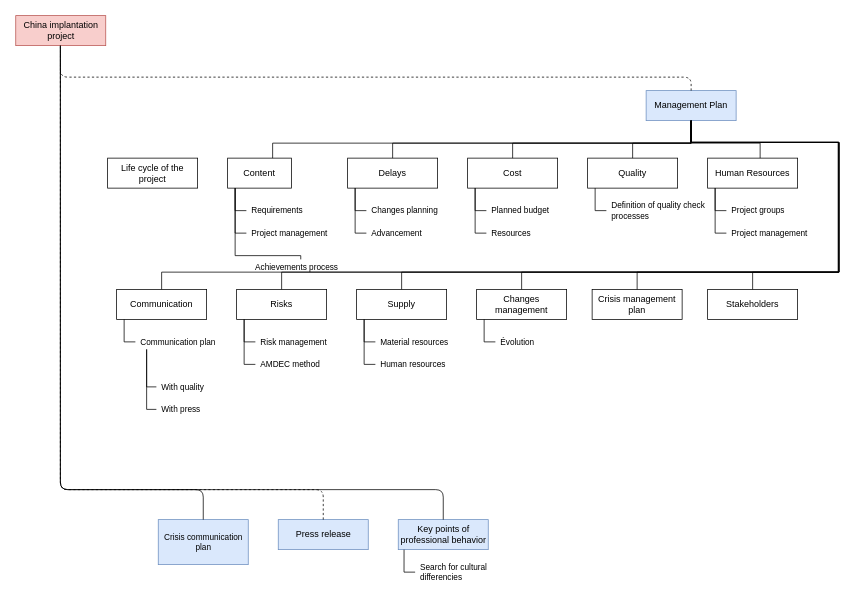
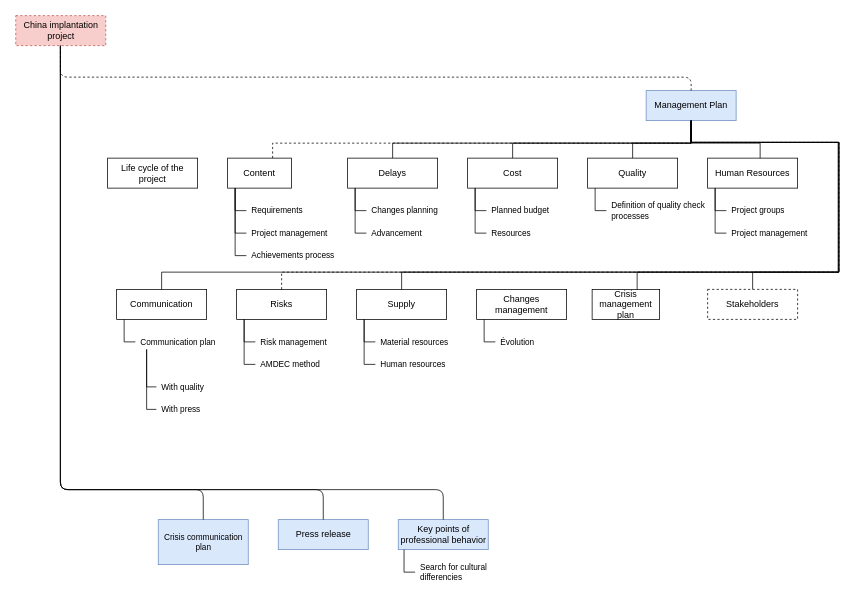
  <mxCell id="0" />
  <mxCell id="1" parent="0" />
  <mxCell id="2" value="&lt;div&gt;Management Plan&lt;/div&gt;" style="rounded=0;whiteSpace=wrap;html=1;fillColor=#dae8fc;strokeColor=#6c8ebf;" vertex="1" parent="1"><mxGeometry x="861" y="120" width="120" height="40" as="geometry" /></mxCell>
  <mxCell id="3" value="Life cycle of the project" style="rounded=0;whiteSpace=wrap;html=1;" vertex="1" parent="1"><mxGeometry x="143" y="210" width="120" height="40" as="geometry" /></mxCell>
  <mxCell id="4" value="Content" style="rounded=0;whiteSpace=wrap;html=1;" vertex="1" parent="1"><mxGeometry x="303" y="210" width="85" height="40" as="geometry" /></mxCell>
  <mxCell id="5" value="Delays" style="rounded=0;whiteSpace=wrap;html=1;" vertex="1" parent="1"><mxGeometry x="463" y="210" width="120" height="40" as="geometry" /></mxCell>
  <mxCell id="6" value="Cost" style="rounded=0;whiteSpace=wrap;html=1;" vertex="1" parent="1"><mxGeometry x="623" y="210" width="120" height="40" as="geometry" /></mxCell>
  <mxCell id="7" value="Quality" style="rounded=0;whiteSpace=wrap;html=1;" vertex="1" parent="1"><mxGeometry x="783" y="210" width="120" height="40" as="geometry" /></mxCell>
  <mxCell id="8" value="Human Resources" style="rounded=0;whiteSpace=wrap;html=1;" vertex="1" parent="1"><mxGeometry x="943" y="210" width="120" height="40" as="geometry" /></mxCell>
  <mxCell id="9" value="Risks" style="rounded=0;whiteSpace=wrap;html=1;" vertex="1" parent="1"><mxGeometry x="315" y="385" width="120" height="40" as="geometry" /></mxCell>
  <mxCell id="10" value="Communication" style="rounded=0;whiteSpace=wrap;html=1;" vertex="1" parent="1"><mxGeometry x="155" y="385" width="120" height="40" as="geometry" /></mxCell>
  <mxCell id="11" value="Supply" style="rounded=0;whiteSpace=wrap;html=1;" vertex="1" parent="1"><mxGeometry x="475" y="385" width="120" height="40" as="geometry" /></mxCell>
- <mxCell id="12" value="Crisis management plan" style="rounded=0;whiteSpace=wrap;html=1;" vertex="1" parent="1"><mxGeometry x="789" y="385" width="120" height="40" as="geometry" /></mxCell>
+ <mxCell id="12" value="Crisis management plan" style="rounded=0;whiteSpace=wrap;html=1;" vertex="1" parent="1"><mxGeometry x="789" y="385" width="90" height="40" as="geometry" /></mxCell>
  <mxCell id="13" value="Changes management" style="rounded=0;whiteSpace=wrap;html=1;" vertex="1" parent="1"><mxGeometry x="635" y="385" width="120" height="40" as="geometry" /></mxCell>
  <mxCell id="14" value="Crisis communication plan" style="rounded=0;whiteSpace=wrap;html=1;fontSize=11;fillColor=#dae8fc;strokeColor=#6c8ebf;" vertex="1" parent="1"><mxGeometry x="210.5" y="692" width="120" height="60" as="geometry" /></mxCell>
  <mxCell id="15" value="Press release" style="rounded=0;whiteSpace=wrap;html=1;fillColor=#dae8fc;strokeColor=#6c8ebf;" vertex="1" parent="1"><mxGeometry x="370.5" y="692" width="120" height="40" as="geometry" /></mxCell>
  <mxCell id="16" value="&lt;div&gt;Key points of professional behavior&lt;/div&gt;" style="rounded=0;whiteSpace=wrap;html=1;fillColor=#dae8fc;strokeColor=#6c8ebf;" vertex="1" parent="1"><mxGeometry x="530.5" y="692" width="120" height="40" as="geometry" /></mxCell>
  <mxCell id="17" value="Requirements" style="text;html=1;strokeColor=none;fillColor=none;align=left;verticalAlign=middle;whiteSpace=wrap;rounded=0;fontSize=11;spacingLeft=5;" vertex="1" parent="1"><mxGeometry x="328" y="270" width="135" height="20" as="geometry" /></mxCell>
  <mxCell id="18" style="edgeStyle=orthogonalEdgeStyle;rounded=0;orthogonalLoop=1;jettySize=auto;html=1;fontSize=11;endArrow=none;endFill=0;" edge="1" parent="1" source="19" target="4"><mxGeometry relative="1" as="geometry"><mxPoint x="253" y="290" as="targetPoint" /><Array as="points"><mxPoint x="313" y="340" /></Array></mxGeometry></mxCell>
- <mxCell id="19" value="&lt;div&gt;Achievements process&lt;/div&gt;" style="text;html=1;strokeColor=none;fillColor=none;align=left;verticalAlign=middle;whiteSpace=wrap;rounded=0;fontSize=11;spacingLeft=5;" vertex="1" parent="1"><mxGeometry x="333" y="345" width="135" height="20" as="geometry" /></mxCell>
+ <mxCell id="19" value="&lt;div&gt;Achievements process&lt;/div&gt;" style="text;html=1;strokeColor=none;fillColor=none;align=left;verticalAlign=middle;whiteSpace=wrap;rounded=0;fontSize=11;spacingLeft=5;" vertex="1" parent="1"><mxGeometry x="328" y="330" width="135" height="20" as="geometry" /></mxCell>
  <mxCell id="20" value="" style="endArrow=none;html=1;fontSize=11;edgeStyle=orthogonalEdgeStyle;rounded=0;" edge="1" parent="1" source="17" target="4"><mxGeometry width="50" height="50" relative="1" as="geometry"><mxPoint x="193" y="350" as="sourcePoint" /><mxPoint x="243" y="300" as="targetPoint" /><Array as="points"><mxPoint x="313" y="280" /></Array></mxGeometry></mxCell>
  <mxCell id="21" value="" style="endArrow=none;html=1;fontSize=11;edgeStyle=orthogonalEdgeStyle;rounded=0;" edge="1" parent="1" target="4"><mxGeometry width="50" height="50" relative="1" as="geometry"><mxPoint x="328" y="310" as="sourcePoint" /><mxPoint x="323" y="260" as="targetPoint" /><Array as="points"><mxPoint x="313" y="310" /></Array></mxGeometry></mxCell>
  <mxCell id="22" value="Changes planning" style="text;html=1;strokeColor=none;fillColor=none;align=left;verticalAlign=middle;whiteSpace=wrap;rounded=0;fontSize=11;spacingLeft=5;" vertex="1" parent="1"><mxGeometry x="488" y="270" width="135" height="20" as="geometry" /></mxCell>
  <mxCell id="23" value="Advancement" style="text;html=1;strokeColor=none;fillColor=none;align=left;verticalAlign=middle;whiteSpace=wrap;rounded=0;fontSize=11;spacingLeft=5;" vertex="1" parent="1"><mxGeometry x="488" y="300" width="135" height="20" as="geometry" /></mxCell>
  <mxCell id="24" value="" style="endArrow=none;html=1;fontSize=11;edgeStyle=orthogonalEdgeStyle;rounded=0;" edge="1" parent="1" source="22"><mxGeometry width="50" height="50" relative="1" as="geometry"><mxPoint x="353" y="350" as="sourcePoint" /><mxPoint x="473" y="250" as="targetPoint" /><Array as="points"><mxPoint x="473" y="280" /></Array></mxGeometry></mxCell>
  <mxCell id="25" value="" style="endArrow=none;html=1;fontSize=11;edgeStyle=orthogonalEdgeStyle;rounded=0;" edge="1" parent="1" source="23"><mxGeometry width="50" height="50" relative="1" as="geometry"><mxPoint x="498" y="290" as="sourcePoint" /><mxPoint x="473" y="250" as="targetPoint" /><Array as="points"><mxPoint x="473" y="310" /></Array></mxGeometry></mxCell>
  <mxCell id="26" value="Planned budget" style="text;html=1;strokeColor=none;fillColor=none;align=left;verticalAlign=middle;whiteSpace=wrap;rounded=0;fontSize=11;spacingLeft=5;" vertex="1" parent="1"><mxGeometry x="648" y="270" width="135" height="20" as="geometry" /></mxCell>
  <mxCell id="27" value="Resources" style="text;html=1;strokeColor=none;fillColor=none;align=left;verticalAlign=middle;whiteSpace=wrap;rounded=0;fontSize=11;spacingLeft=5;" vertex="1" parent="1"><mxGeometry x="648" y="300" width="135" height="20" as="geometry" /></mxCell>
  <mxCell id="28" value="" style="endArrow=none;html=1;fontSize=11;edgeStyle=orthogonalEdgeStyle;rounded=0;" edge="1" parent="1" source="26"><mxGeometry width="50" height="50" relative="1" as="geometry"><mxPoint x="513" y="350" as="sourcePoint" /><mxPoint x="633" y="250" as="targetPoint" /><Array as="points"><mxPoint x="633" y="280" /></Array></mxGeometry></mxCell>
  <mxCell id="29" value="" style="endArrow=none;html=1;fontSize=11;edgeStyle=orthogonalEdgeStyle;rounded=0;" edge="1" parent="1" source="27"><mxGeometry width="50" height="50" relative="1" as="geometry"><mxPoint x="658" y="290" as="sourcePoint" /><mxPoint x="633" y="250" as="targetPoint" /><Array as="points"><mxPoint x="633" y="310" /></Array></mxGeometry></mxCell>
  <mxCell id="30" value="Definition of quality check processes" style="text;html=1;strokeColor=none;fillColor=none;align=left;verticalAlign=middle;whiteSpace=wrap;rounded=0;fontSize=11;spacingLeft=5;" vertex="1" parent="1"><mxGeometry x="808" y="270" width="135" height="20" as="geometry" /></mxCell>
  <mxCell id="31" value="" style="endArrow=none;html=1;fontSize=11;edgeStyle=orthogonalEdgeStyle;rounded=0;" edge="1" parent="1" source="30"><mxGeometry width="50" height="50" relative="1" as="geometry"><mxPoint x="673" y="350" as="sourcePoint" /><mxPoint x="793" y="250" as="targetPoint" /><Array as="points"><mxPoint x="793" y="280" /></Array></mxGeometry></mxCell>
  <mxCell id="32" value="Project groups" style="text;html=1;strokeColor=none;fillColor=none;align=left;verticalAlign=middle;whiteSpace=wrap;rounded=0;fontSize=11;spacingLeft=5;" vertex="1" parent="1"><mxGeometry x="968" y="270" width="135" height="20" as="geometry" /></mxCell>
  <mxCell id="33" value="Project management" style="text;html=1;strokeColor=none;fillColor=none;align=left;verticalAlign=middle;whiteSpace=wrap;rounded=0;fontSize=11;spacingLeft=5;" vertex="1" parent="1"><mxGeometry x="968" y="300" width="135" height="20" as="geometry" /></mxCell>
  <mxCell id="34" value="" style="endArrow=none;html=1;fontSize=11;edgeStyle=orthogonalEdgeStyle;rounded=0;" edge="1" parent="1" source="32"><mxGeometry width="50" height="50" relative="1" as="geometry"><mxPoint x="833" y="350" as="sourcePoint" /><mxPoint x="953" y="250" as="targetPoint" /><Array as="points"><mxPoint x="953" y="280" /></Array></mxGeometry></mxCell>
  <mxCell id="35" value="" style="endArrow=none;html=1;fontSize=11;edgeStyle=orthogonalEdgeStyle;rounded=0;" edge="1" parent="1" source="33"><mxGeometry width="50" height="50" relative="1" as="geometry"><mxPoint x="978" y="290" as="sourcePoint" /><mxPoint x="953" y="250" as="targetPoint" /><Array as="points"><mxPoint x="953" y="310" /></Array></mxGeometry></mxCell>
  <mxCell id="36" value="Project management" style="text;html=1;strokeColor=none;fillColor=none;align=left;verticalAlign=middle;whiteSpace=wrap;rounded=0;fontSize=11;spacingLeft=5;" vertex="1" parent="1"><mxGeometry x="328" y="300" width="135" height="20" as="geometry" /></mxCell>
  <mxCell id="37" value="Communication plan" style="text;html=1;strokeColor=none;fillColor=none;align=left;verticalAlign=middle;whiteSpace=wrap;rounded=0;fontSize=11;spacingLeft=5;" vertex="1" parent="1"><mxGeometry x="180" y="445" width="135" height="20" as="geometry" /></mxCell>
  <mxCell id="38" style="edgeStyle=orthogonalEdgeStyle;rounded=0;orthogonalLoop=1;jettySize=auto;html=1;fontSize=11;endArrow=none;endFill=0;" edge="1" parent="1" source="39" target="37"><mxGeometry relative="1" as="geometry"><mxPoint x="165" y="425" as="targetPoint" /><Array as="points"><mxPoint x="195" y="515" /></Array></mxGeometry></mxCell>
  <mxCell id="39" value="With quality" style="text;html=1;strokeColor=none;fillColor=none;align=left;verticalAlign=middle;whiteSpace=wrap;rounded=0;fontSize=11;spacingLeft=5;" vertex="1" parent="1"><mxGeometry x="208" y="505" width="108" height="20" as="geometry" /></mxCell>
  <mxCell id="40" value="" style="endArrow=none;html=1;fontSize=11;edgeStyle=orthogonalEdgeStyle;rounded=0;" edge="1" parent="1" source="37"><mxGeometry width="50" height="50" relative="1" as="geometry"><mxPoint x="45" y="525" as="sourcePoint" /><mxPoint x="165" y="425" as="targetPoint" /><Array as="points"><mxPoint x="165" y="455" /></Array></mxGeometry></mxCell>
  <mxCell id="41" style="edgeStyle=orthogonalEdgeStyle;rounded=0;orthogonalLoop=1;jettySize=auto;html=1;fontSize=11;endArrow=none;endFill=0;" edge="1" parent="1" source="42" target="37"><mxGeometry relative="1" as="geometry"><mxPoint x="165" y="455" as="targetPoint" /><Array as="points"><mxPoint x="195" y="545" /></Array></mxGeometry></mxCell>
  <mxCell id="42" value="With press" style="text;html=1;strokeColor=none;fillColor=none;align=left;verticalAlign=middle;whiteSpace=wrap;rounded=0;fontSize=11;spacingLeft=5;" vertex="1" parent="1"><mxGeometry x="208" y="535" width="108" height="20" as="geometry" /></mxCell>
  <mxCell id="43" value="Risk management" style="text;html=1;strokeColor=none;fillColor=none;align=left;verticalAlign=middle;whiteSpace=wrap;rounded=0;fontSize=11;spacingLeft=5;" vertex="1" parent="1"><mxGeometry x="340" y="445" width="135" height="20" as="geometry" /></mxCell>
  <mxCell id="44" value="AMDEC method" style="text;html=1;strokeColor=none;fillColor=none;align=left;verticalAlign=middle;whiteSpace=wrap;rounded=0;fontSize=11;spacingLeft=5;" vertex="1" parent="1"><mxGeometry x="340" y="475" width="135" height="20" as="geometry" /></mxCell>
  <mxCell id="45" value="" style="endArrow=none;html=1;fontSize=11;edgeStyle=orthogonalEdgeStyle;rounded=0;" edge="1" parent="1" source="43"><mxGeometry width="50" height="50" relative="1" as="geometry"><mxPoint x="205" y="525" as="sourcePoint" /><mxPoint x="325" y="425" as="targetPoint" /><Array as="points"><mxPoint x="325" y="455" /></Array></mxGeometry></mxCell>
  <mxCell id="46" value="" style="endArrow=none;html=1;fontSize=11;edgeStyle=orthogonalEdgeStyle;rounded=0;" edge="1" parent="1" source="44"><mxGeometry width="50" height="50" relative="1" as="geometry"><mxPoint x="350" y="465" as="sourcePoint" /><mxPoint x="325" y="425" as="targetPoint" /><Array as="points"><mxPoint x="325" y="485" /></Array></mxGeometry></mxCell>
  <mxCell id="47" value="Material resources" style="text;html=1;strokeColor=none;fillColor=none;align=left;verticalAlign=middle;whiteSpace=wrap;rounded=0;fontSize=11;spacingLeft=5;" vertex="1" parent="1"><mxGeometry x="500" y="445" width="135" height="20" as="geometry" /></mxCell>
  <mxCell id="48" value="Human resources" style="text;html=1;strokeColor=none;fillColor=none;align=left;verticalAlign=middle;whiteSpace=wrap;rounded=0;fontSize=11;spacingLeft=5;" vertex="1" parent="1"><mxGeometry x="500" y="475" width="135" height="20" as="geometry" /></mxCell>
  <mxCell id="49" value="" style="endArrow=none;html=1;fontSize=11;edgeStyle=orthogonalEdgeStyle;rounded=0;" edge="1" parent="1" source="47"><mxGeometry width="50" height="50" relative="1" as="geometry"><mxPoint x="365" y="525" as="sourcePoint" /><mxPoint x="485" y="425" as="targetPoint" /><Array as="points"><mxPoint x="485" y="455" /></Array></mxGeometry></mxCell>
  <mxCell id="50" value="" style="endArrow=none;html=1;fontSize=11;edgeStyle=orthogonalEdgeStyle;rounded=0;" edge="1" parent="1" source="48"><mxGeometry width="50" height="50" relative="1" as="geometry"><mxPoint x="510" y="465" as="sourcePoint" /><mxPoint x="485" y="425" as="targetPoint" /><Array as="points"><mxPoint x="485" y="485" /></Array></mxGeometry></mxCell>
  <mxCell id="51" value="Évolution" style="text;html=1;strokeColor=none;fillColor=none;align=left;verticalAlign=middle;whiteSpace=wrap;rounded=0;fontSize=11;spacingLeft=5;" vertex="1" parent="1"><mxGeometry x="660" y="445" width="135" height="20" as="geometry" /></mxCell>
  <mxCell id="52" value="" style="endArrow=none;html=1;fontSize=11;edgeStyle=orthogonalEdgeStyle;rounded=0;" edge="1" parent="1" source="51"><mxGeometry width="50" height="50" relative="1" as="geometry"><mxPoint x="525" y="525" as="sourcePoint" /><mxPoint x="645" y="425" as="targetPoint" /><Array as="points"><mxPoint x="645" y="455" /></Array></mxGeometry></mxCell>
- <mxCell id="53" value="" style="endArrow=none;html=1;fontSize=64;fontColor=#660033;edgeStyle=orthogonalEdgeStyle;rounded=0;" edge="1" parent="1" source="4" target="2"><mxGeometry width="50" height="50" relative="1" as="geometry"><mxPoint x="213.143" y="220" as="sourcePoint" /><mxPoint x="930.857" y="170" as="targetPoint" /><Array as="points"><mxPoint x="363" y="190" /><mxPoint x="921" y="190" /></Array></mxGeometry></mxCell>
+ <mxCell id="53" value="" style="endArrow=none;html=1;fontSize=64;fontColor=#660033;edgeStyle=orthogonalEdgeStyle;rounded=0;dashed=1;" edge="1" parent="1" source="4" target="2"><mxGeometry width="50" height="50" relative="1" as="geometry"><mxPoint x="213.143" y="220" as="sourcePoint" /><mxPoint x="930.857" y="170" as="targetPoint" /><Array as="points"><mxPoint x="363" y="190" /><mxPoint x="921" y="190" /></Array></mxGeometry></mxCell>
  <mxCell id="54" value="" style="endArrow=none;html=1;fontSize=64;fontColor=#660033;edgeStyle=orthogonalEdgeStyle;rounded=0;" edge="1" parent="1" source="5" target="2"><mxGeometry width="50" height="50" relative="1" as="geometry"><mxPoint x="373.143" y="220" as="sourcePoint" /><mxPoint x="930.857" y="170" as="targetPoint" /><Array as="points"><mxPoint x="523" y="190" /><mxPoint x="921" y="190" /></Array></mxGeometry></mxCell>
  <mxCell id="55" value="" style="endArrow=none;html=1;fontSize=64;fontColor=#660033;edgeStyle=orthogonalEdgeStyle;rounded=0;" edge="1" parent="1" source="6" target="2"><mxGeometry width="50" height="50" relative="1" as="geometry"><mxPoint x="533.143" y="220" as="sourcePoint" /><mxPoint x="930.857" y="170" as="targetPoint" /><Array as="points"><mxPoint x="683" y="190" /><mxPoint x="921" y="190" /></Array></mxGeometry></mxCell>
  <mxCell id="56" value="" style="endArrow=none;html=1;fontSize=64;fontColor=#660033;edgeStyle=orthogonalEdgeStyle;rounded=0;" edge="1" parent="1" source="7" target="2"><mxGeometry width="50" height="50" relative="1" as="geometry"><mxPoint x="693.143" y="220" as="sourcePoint" /><mxPoint x="930.857" y="170" as="targetPoint" /><Array as="points"><mxPoint x="843" y="190" /><mxPoint x="921" y="190" /></Array></mxGeometry></mxCell>
  <mxCell id="57" value="" style="endArrow=none;html=1;fontSize=64;fontColor=#660033;edgeStyle=orthogonalEdgeStyle;rounded=0;" edge="1" parent="1" source="8" target="2"><mxGeometry width="50" height="50" relative="1" as="geometry"><mxPoint x="853.143" y="220" as="sourcePoint" /><mxPoint x="930.857" y="170" as="targetPoint" /><Array as="points"><mxPoint x="1013" y="190" /><mxPoint x="921" y="190" /></Array></mxGeometry></mxCell>
  <mxCell id="58" value="" style="endArrow=none;html=1;fontSize=64;fontColor=#660033;edgeStyle=orthogonalEdgeStyle;rounded=0;" edge="1" parent="1" source="10" target="2"><mxGeometry width="50" height="50" relative="1" as="geometry"><mxPoint x="930.643" y="230" as="sourcePoint" /><mxPoint x="1008.357" y="180" as="targetPoint" /><Array as="points"><mxPoint x="215" y="362" /><mxPoint x="1118" y="362" /><mxPoint x="1118" y="189" /><mxPoint x="921" y="189" /></Array></mxGeometry></mxCell>
- <mxCell id="59" value="" style="endArrow=none;html=1;fontSize=64;fontColor=#660033;edgeStyle=orthogonalEdgeStyle;rounded=0;" edge="1" parent="1" source="9" target="2"><mxGeometry width="50" height="50" relative="1" as="geometry"><mxPoint x="1240.643" y="220" as="sourcePoint" /><mxPoint x="998.357" y="170" as="targetPoint" /><Array as="points"><mxPoint x="375" y="362" /><mxPoint x="1118" y="362" /><mxPoint x="1118" y="189" /><mxPoint x="921" y="189" /></Array></mxGeometry></mxCell>
+ <mxCell id="59" value="" style="endArrow=none;html=1;fontSize=64;fontColor=#660033;edgeStyle=orthogonalEdgeStyle;rounded=0;dashed=1;" edge="1" parent="1" source="9" target="2"><mxGeometry width="50" height="50" relative="1" as="geometry"><mxPoint x="1240.643" y="220" as="sourcePoint" /><mxPoint x="998.357" y="170" as="targetPoint" /><Array as="points"><mxPoint x="375" y="362" /><mxPoint x="1118" y="362" /><mxPoint x="1118" y="189" /><mxPoint x="921" y="189" /></Array></mxGeometry></mxCell>
  <mxCell id="60" value="" style="endArrow=none;html=1;fontSize=64;fontColor=#660033;edgeStyle=orthogonalEdgeStyle;rounded=0;" edge="1" parent="1" source="11" target="2"><mxGeometry width="50" height="50" relative="1" as="geometry"><mxPoint x="1410.357" y="220" as="sourcePoint" /><mxPoint x="998.357" y="170" as="targetPoint" /><Array as="points"><mxPoint x="535" y="362" /><mxPoint x="1118" y="362" /><mxPoint x="1118" y="189" /><mxPoint x="921" y="189" /></Array></mxGeometry></mxCell>
- <mxCell id="61" value="" style="endArrow=none;html=1;fontSize=64;fontColor=#660033;edgeStyle=orthogonalEdgeStyle;rounded=0;" edge="1" parent="1" source="13" target="2"><mxGeometry width="50" height="50" relative="1" as="geometry"><mxPoint x="1560.534" y="220" as="sourcePoint" /><mxPoint x="998.466" y="170" as="targetPoint" /><Array as="points"><mxPoint x="695" y="362" /><mxPoint x="1118" y="362" /><mxPoint x="1118" y="189" /><mxPoint x="921" y="189" /></Array></mxGeometry></mxCell>
  <mxCell id="62" value="" style="endArrow=none;html=1;fontSize=64;fontColor=#660033;edgeStyle=orthogonalEdgeStyle;rounded=0;" edge="1" parent="1" source="12" target="2"><mxGeometry width="50" height="50" relative="1" as="geometry"><mxPoint x="1918" y="202" as="sourcePoint" /><mxPoint x="1008.466" y="180" as="targetPoint" /><Array as="points"><mxPoint x="849" y="362" /><mxPoint x="1118" y="362" /><mxPoint x="1118" y="189" /><mxPoint x="921" y="189" /></Array></mxGeometry></mxCell>
- <mxCell id="63" value="China implantation project" style="rounded=0;whiteSpace=wrap;html=1;fillColor=#f8cecc;strokeColor=#b85450;" vertex="1" parent="1"><mxGeometry x="20.5" y="20" width="120" height="40" as="geometry" /></mxCell>
+ <mxCell id="63" value="China implantation project" style="rounded=0;whiteSpace=wrap;html=1;fillColor=#f8cecc;strokeColor=#b85450;dashed=1;" vertex="1" parent="1"><mxGeometry x="20.5" y="20" width="120" height="40" as="geometry" /></mxCell>
  <mxCell id="64" value="" style="endArrow=none;html=1;fontSize=64;fontColor=#660033;edgeStyle=orthogonalEdgeStyle;dashed=1;" edge="1" parent="1" source="2" target="63"><mxGeometry width="50" height="50" relative="1" as="geometry"><mxPoint x="190.5" y="380" as="sourcePoint" /><mxPoint x="240.5" y="330" as="targetPoint" /><Array as="points"><mxPoint x="921" y="102" /><mxPoint x="80" y="102" /></Array></mxGeometry></mxCell>
  <mxCell id="65" value="" style="endArrow=none;html=1;fontSize=64;fontColor=#660033;edgeStyle=orthogonalEdgeStyle;" edge="1" parent="1" source="14" target="63"><mxGeometry width="50" height="50" relative="1" as="geometry"><mxPoint x="938.5" y="150.143" as="sourcePoint" /><mxPoint x="90.357" y="320" as="targetPoint" /><Array as="points"><mxPoint x="270" y="652" /><mxPoint x="80" y="652" /></Array></mxGeometry></mxCell>
- <mxCell id="66" value="" style="endArrow=none;html=1;fontSize=64;fontColor=#660033;edgeStyle=orthogonalEdgeStyle;dashed=1;" edge="1" parent="1" source="15" target="63"><mxGeometry width="50" height="50" relative="1" as="geometry"><mxPoint x="220.5" y="439.857" as="sourcePoint" /><mxPoint x="90.357" y="360" as="targetPoint" /><Array as="points"><mxPoint x="430" y="652" /><mxPoint x="80" y="652" /></Array></mxGeometry></mxCell>
+ <mxCell id="66" value="" style="endArrow=none;html=1;fontSize=64;fontColor=#660033;edgeStyle=orthogonalEdgeStyle;" edge="1" parent="1" source="15" target="63"><mxGeometry width="50" height="50" relative="1" as="geometry"><mxPoint x="220.5" y="439.857" as="sourcePoint" /><mxPoint x="90.357" y="360" as="targetPoint" /><Array as="points"><mxPoint x="430" y="652" /><mxPoint x="80" y="652" /></Array></mxGeometry></mxCell>
  <mxCell id="67" value="" style="endArrow=none;html=1;fontSize=64;fontColor=#660033;edgeStyle=orthogonalEdgeStyle;" edge="1" parent="1" source="16" target="63"><mxGeometry width="50" height="50" relative="1" as="geometry"><mxPoint x="440.643" y="420" as="sourcePoint" /><mxPoint x="90.357" y="360" as="targetPoint" /><Array as="points"><mxPoint x="590" y="652" /><mxPoint x="80" y="652" /></Array></mxGeometry></mxCell>
- <mxCell id="68" value="Stakeholders" style="rounded=0;whiteSpace=wrap;html=1;" vertex="1" parent="1"><mxGeometry x="943" y="385" width="120" height="40" as="geometry" /></mxCell>
+ <mxCell id="68" value="Stakeholders" style="rounded=0;whiteSpace=wrap;html=1;dashed=1;" vertex="1" parent="1"><mxGeometry x="943" y="385" width="120" height="40" as="geometry" /></mxCell>
  <mxCell id="69" value="Search for cultural differencies" style="text;html=1;strokeColor=none;fillColor=none;align=left;verticalAlign=middle;whiteSpace=wrap;rounded=0;fontSize=11;spacingLeft=5;" vertex="1" parent="1"><mxGeometry x="553" y="752" width="135" height="20" as="geometry" /></mxCell>
  <mxCell id="70" value="" style="endArrow=none;html=1;fontSize=11;edgeStyle=orthogonalEdgeStyle;rounded=0;" edge="1" parent="1" source="69"><mxGeometry width="50" height="50" relative="1" as="geometry"><mxPoint x="418" y="832" as="sourcePoint" /><mxPoint x="538.238" y="732" as="targetPoint" /><Array as="points"><mxPoint x="538" y="762" /></Array></mxGeometry></mxCell>
  <mxCell id="71" value="" style="endArrow=none;html=1;fontSize=64;fontColor=#660033;edgeStyle=orthogonalEdgeStyle;rounded=0;" edge="1" parent="1" source="68"><mxGeometry width="50" height="50" relative="1" as="geometry"><mxPoint x="848.569" y="385" as="sourcePoint" /><mxPoint x="920.293" y="160" as="targetPoint" /><Array as="points"><mxPoint x="1003" y="362" /><mxPoint x="1117" y="362" /><mxPoint x="1117" y="189" /><mxPoint x="920" y="189" /></Array></mxGeometry></mxCell>
